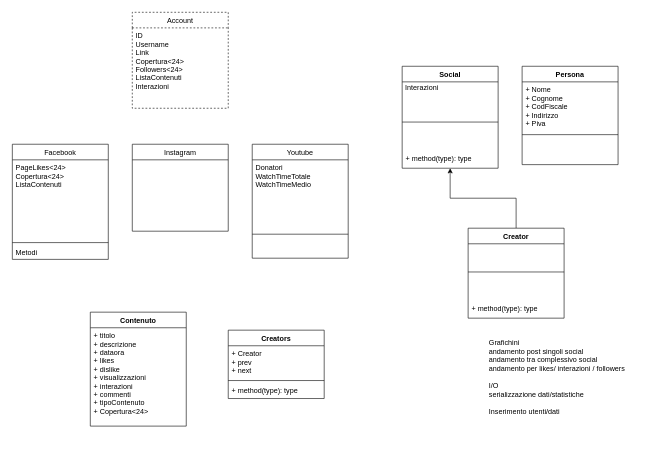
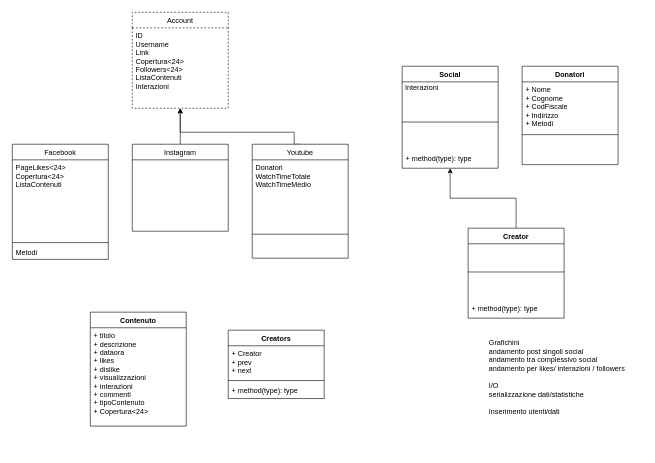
  <mxCell id="0" />
  <mxCell id="1" parent="0" />
+ <mxCell id="2" style="edgeStyle=orthogonalEdgeStyle;rounded=0;orthogonalLoop=1;jettySize=auto;html=1;exitX=0.5;exitY=0;exitDx=0;exitDy=0;entryX=0.5;entryY=1;entryDx=0;entryDy=0;" parent="1" source="14" target="12" edge="1"><mxGeometry relative="1" as="geometry"><Array as="points"><mxPoint x="300" y="230" /><mxPoint x="300" y="230" /></Array></mxGeometry></mxCell>
+ <mxCell id="3" style="edgeStyle=orthogonalEdgeStyle;rounded=0;orthogonalLoop=1;jettySize=auto;html=1;exitX=0.5;exitY=0;exitDx=0;exitDy=0;entryX=0.5;entryY=1;entryDx=0;entryDy=0;" parent="1" source="15" target="12" edge="1"><mxGeometry relative="1" as="geometry"><Array as="points"><mxPoint x="490" y="220" /><mxPoint x="300" y="220" /></Array></mxGeometry></mxCell>
  <mxCell id="4" style="edgeStyle=orthogonalEdgeStyle;rounded=0;orthogonalLoop=1;jettySize=auto;html=1;exitX=0.5;exitY=0;exitDx=0;exitDy=0;entryX=0.5;entryY=1;entryDx=0;entryDy=0;entryPerimeter=0;" parent="1" source="29" target="11" edge="1"><mxGeometry relative="1" as="geometry"><Array as="points"><mxPoint x="860" y="380" /><mxPoint x="860" y="330" /><mxPoint x="750" y="330" /></Array></mxGeometry></mxCell>
- <mxCell id="5" value="Persona" style="swimlane;fontStyle=1;align=center;verticalAlign=top;childLayout=stackLayout;horizontal=1;startSize=26;horizontalStack=0;resizeParent=1;resizeLast=0;collapsible=1;marginBottom=0;rounded=0;shadow=0;strokeWidth=1;" parent="1" vertex="1"><mxGeometry x="870" y="110" width="160" height="164" as="geometry"><mxRectangle x="230" y="140" width="160" height="26" as="alternateBounds" /></mxGeometry></mxCell>
- <mxCell id="6" value="+ Nome&#10;+ Cognome&#10;+ CodFiscale&#10;+ Indirizzo&#10;+ Piva&#10;&#10;&#10;" style="text;align=left;verticalAlign=top;spacingLeft=4;spacingRight=4;overflow=hidden;rotatable=0;points=[[0,0.5],[1,0.5]];portConstraint=eastwest;" parent="5" vertex="1"><mxGeometry y="26" width="160" height="84" as="geometry" /></mxCell>
+ <mxCell id="5" value="Donatori" style="swimlane;fontStyle=1;align=center;verticalAlign=top;childLayout=stackLayout;horizontal=1;startSize=26;horizontalStack=0;resizeParent=1;resizeLast=0;collapsible=1;marginBottom=0;rounded=0;shadow=0;strokeWidth=1;" parent="1" vertex="1"><mxGeometry x="870" y="110" width="160" height="164" as="geometry"><mxRectangle x="230" y="140" width="160" height="26" as="alternateBounds" /></mxGeometry></mxCell>
+ <mxCell id="6" value="+ Nome&#10;+ Cognome&#10;+ CodFiscale&#10;+ Indirizzo&#10;+ Metodi&#10;&#10;&#10;" style="text;align=left;verticalAlign=top;spacingLeft=4;spacingRight=4;overflow=hidden;rotatable=0;points=[[0,0.5],[1,0.5]];portConstraint=eastwest;" parent="5" vertex="1"><mxGeometry y="26" width="160" height="84" as="geometry" /></mxCell>
  <mxCell id="7" value="" style="line;html=1;strokeWidth=1;align=left;verticalAlign=middle;spacingTop=-1;spacingLeft=3;spacingRight=3;rotatable=0;labelPosition=right;points=[];portConstraint=eastwest;" parent="5" vertex="1"><mxGeometry y="110" width="160" height="8" as="geometry" /></mxCell>
  <mxCell id="8" value="Social&#10;" style="swimlane;fontStyle=1;align=center;verticalAlign=top;childLayout=stackLayout;horizontal=1;startSize=26;horizontalStack=0;resizeParent=1;resizeParentMax=0;resizeLast=0;collapsible=1;marginBottom=0;" parent="1" vertex="1"><mxGeometry x="670" y="110" width="160" height="170" as="geometry" /></mxCell>
  <mxCell id="9" value="&amp;nbsp;Interazioni" style="text;html=1;align=left;verticalAlign=middle;resizable=0;points=[];autosize=1;" parent="8" vertex="1"><mxGeometry y="26" width="160" height="20" as="geometry" /></mxCell>
  <mxCell id="10" value="" style="line;strokeWidth=1;fillColor=none;align=left;verticalAlign=middle;spacingTop=-1;spacingLeft=3;spacingRight=3;rotatable=0;labelPosition=right;points=[];portConstraint=eastwest;" parent="8" vertex="1"><mxGeometry y="46" width="160" height="94" as="geometry" /></mxCell>
  <mxCell id="11" value="+ method(type): type" style="text;strokeColor=none;fillColor=none;align=left;verticalAlign=top;spacingLeft=4;spacingRight=4;overflow=hidden;rotatable=0;points=[[0,0.5],[1,0.5]];portConstraint=eastwest;" parent="8" vertex="1"><mxGeometry y="140" width="160" height="30" as="geometry" /></mxCell>
  <mxCell id="12" value="Account" style="swimlane;fontStyle=0;align=center;verticalAlign=top;childLayout=stackLayout;horizontal=1;startSize=26;horizontalStack=0;resizeParent=1;resizeLast=0;collapsible=1;marginBottom=0;rounded=0;shadow=0;strokeWidth=1;dashed=1;" parent="1" vertex="1"><mxGeometry x="220" y="20" width="160" height="160" as="geometry"><mxRectangle x="230" y="140" width="160" height="26" as="alternateBounds" /></mxGeometry></mxCell>
  <mxCell id="13" value="ID&#10;Username&#10;Link&#10;Copertura&lt;24&gt;&#10;Followers&lt;24&gt;&#10;ListaContenuti&#10;Interazioni&#10;&#10;" style="text;align=left;verticalAlign=top;spacingLeft=4;spacingRight=4;overflow=hidden;rotatable=0;points=[[0,0.5],[1,0.5]];portConstraint=eastwest;" parent="12" vertex="1"><mxGeometry y="26" width="160" height="114" as="geometry" /></mxCell>
  <mxCell id="14" value="Instagram" style="swimlane;fontStyle=0;align=center;verticalAlign=top;childLayout=stackLayout;horizontal=1;startSize=26;horizontalStack=0;resizeParent=1;resizeLast=0;collapsible=1;marginBottom=0;rounded=0;shadow=0;strokeWidth=1;" parent="1" vertex="1"><mxGeometry x="220" y="240" width="160" height="145" as="geometry"><mxRectangle x="130" y="380" width="160" height="26" as="alternateBounds" /></mxGeometry></mxCell>
  <mxCell id="15" value="Youtube" style="swimlane;fontStyle=0;align=center;verticalAlign=top;childLayout=stackLayout;horizontal=1;startSize=26;horizontalStack=0;resizeParent=1;resizeLast=0;collapsible=1;marginBottom=0;rounded=0;shadow=0;strokeWidth=1;" parent="1" vertex="1"><mxGeometry x="420" y="240" width="160" height="190" as="geometry"><mxRectangle x="130" y="380" width="160" height="26" as="alternateBounds" /></mxGeometry></mxCell>
  <mxCell id="16" value="Donatori&#10;WatchTimeTotale&#10;WatchTimeMedio&#10;" style="text;align=left;verticalAlign=top;spacingLeft=4;spacingRight=4;overflow=hidden;rotatable=0;points=[[0,0.5],[1,0.5]];portConstraint=eastwest;" parent="15" vertex="1"><mxGeometry y="26" width="160" height="104" as="geometry" /></mxCell>
  <mxCell id="17" value="" style="line;html=1;strokeWidth=1;align=left;verticalAlign=middle;spacingTop=-1;spacingLeft=3;spacingRight=3;rotatable=0;labelPosition=right;points=[];portConstraint=eastwest;" parent="15" vertex="1"><mxGeometry y="130" width="160" height="40" as="geometry" /></mxCell>
  <mxCell id="18" value="Facebook&#10;" style="swimlane;fontStyle=0;align=center;verticalAlign=top;childLayout=stackLayout;horizontal=1;startSize=26;horizontalStack=0;resizeParent=1;resizeLast=0;collapsible=1;marginBottom=0;rounded=0;shadow=0;strokeWidth=1;" parent="1" vertex="1"><mxGeometry x="20" y="240" width="160" height="192" as="geometry"><mxRectangle x="130" y="380" width="160" height="26" as="alternateBounds" /></mxGeometry></mxCell>
  <mxCell id="19" value="PageLikes&lt;24&gt;&#10;Copertura&lt;24&gt;&#10;ListaContenuti&#10;" style="text;align=left;verticalAlign=top;spacingLeft=4;spacingRight=4;overflow=hidden;rotatable=0;points=[[0,0.5],[1,0.5]];portConstraint=eastwest;" parent="18" vertex="1"><mxGeometry y="26" width="160" height="134" as="geometry" /></mxCell>
  <mxCell id="20" value="" style="line;html=1;strokeWidth=1;align=left;verticalAlign=middle;spacingTop=-1;spacingLeft=3;spacingRight=3;rotatable=0;labelPosition=right;points=[];portConstraint=eastwest;" parent="18" vertex="1"><mxGeometry y="160" width="160" height="8" as="geometry" /></mxCell>
  <mxCell id="21" value="Metodi&#10;" style="text;align=left;verticalAlign=top;spacingLeft=4;spacingRight=4;overflow=hidden;rotatable=0;points=[[0,0.5],[1,0.5]];portConstraint=eastwest;" parent="18" vertex="1"><mxGeometry y="168" width="160" height="4" as="geometry" /></mxCell>
  <mxCell id="22" value="&lt;div&gt;&lt;br&gt;&lt;/div&gt;&lt;div&gt;Grafichini &lt;br&gt;&lt;/div&gt;&lt;div&gt;andamento post singoli social&lt;/div&gt;&lt;div&gt;andamento tra complessivo social&lt;/div&gt;&lt;div&gt;andamento per likes/ interazioni / followers&lt;br&gt;&lt;/div&gt;&lt;div&gt;&lt;br&gt;&lt;/div&gt;&lt;div&gt;I/O&lt;/div&gt;&lt;div&gt;serializzazione dati/statistiche&lt;/div&gt;&lt;div&gt;&lt;br&gt;&lt;/div&gt;&lt;div&gt;Inserimento utenti/dati&lt;br&gt;&lt;/div&gt;" style="text;html=1;strokeColor=none;fillColor=none;spacing=5;spacingTop=-20;whiteSpace=wrap;overflow=hidden;rounded=0;" parent="1" vertex="1"><mxGeometry x="810" y="560" width="260" height="190" as="geometry" /></mxCell>
  <mxCell id="23" value="Contenuto" style="swimlane;fontStyle=1;align=center;verticalAlign=top;childLayout=stackLayout;horizontal=1;startSize=26;horizontalStack=0;resizeParent=1;resizeParentMax=0;resizeLast=0;collapsible=1;marginBottom=0;" parent="1" vertex="1"><mxGeometry x="150" y="520" width="160" height="190" as="geometry"><mxRectangle x="-280" y="40" width="90" height="26" as="alternateBounds" /></mxGeometry></mxCell>
  <mxCell id="24" value="+ titolo&#10;+ descrizione&#10;+ dataora&#10;+ likes&#10;+ dislike&#10;+ visualizzazioni&#10;+ interazioni&#10;+ commenti&#10;+ tipoContenuto&#10;+ Copertura&lt;24&gt;&#10;&#10;" style="text;strokeColor=none;fillColor=none;align=left;verticalAlign=top;spacingLeft=4;spacingRight=4;overflow=hidden;rotatable=0;points=[[0,0.5],[1,0.5]];portConstraint=eastwest;" parent="23" vertex="1"><mxGeometry y="26" width="160" height="164" as="geometry" /></mxCell>
  <mxCell id="25" value="Creators" style="swimlane;fontStyle=1;align=center;verticalAlign=top;childLayout=stackLayout;horizontal=1;startSize=26;horizontalStack=0;resizeParent=1;resizeParentMax=0;resizeLast=0;collapsible=1;marginBottom=0;" parent="1" vertex="1"><mxGeometry x="380" y="550" width="160" height="114" as="geometry" /></mxCell>
  <mxCell id="26" value="+ Creator&#10;+ prev&#10;+ next&#10;" style="text;strokeColor=none;fillColor=none;align=left;verticalAlign=top;spacingLeft=4;spacingRight=4;overflow=hidden;rotatable=0;points=[[0,0.5],[1,0.5]];portConstraint=eastwest;" parent="25" vertex="1"><mxGeometry y="26" width="160" height="54" as="geometry" /></mxCell>
  <mxCell id="27" value="" style="line;strokeWidth=1;fillColor=none;align=left;verticalAlign=middle;spacingTop=-1;spacingLeft=3;spacingRight=3;rotatable=0;labelPosition=right;points=[];portConstraint=eastwest;" parent="25" vertex="1"><mxGeometry y="80" width="160" height="8" as="geometry" /></mxCell>
  <mxCell id="28" value="+ method(type): type" style="text;strokeColor=none;fillColor=none;align=left;verticalAlign=top;spacingLeft=4;spacingRight=4;overflow=hidden;rotatable=0;points=[[0,0.5],[1,0.5]];portConstraint=eastwest;" parent="25" vertex="1"><mxGeometry y="88" width="160" height="26" as="geometry" /></mxCell>
  <mxCell id="29" value="Creator&#10;" style="swimlane;fontStyle=1;align=center;verticalAlign=top;childLayout=stackLayout;horizontal=1;startSize=26;horizontalStack=0;resizeParent=1;resizeParentMax=0;resizeLast=0;collapsible=1;marginBottom=0;" parent="1" vertex="1"><mxGeometry x="780" y="380" width="160" height="150" as="geometry" /></mxCell>
  <mxCell id="30" value="" style="line;strokeWidth=1;fillColor=none;align=left;verticalAlign=middle;spacingTop=-1;spacingLeft=3;spacingRight=3;rotatable=0;labelPosition=right;points=[];portConstraint=eastwest;" parent="29" vertex="1"><mxGeometry y="26" width="160" height="94" as="geometry" /></mxCell>
  <mxCell id="31" value="+ method(type): type" style="text;strokeColor=none;fillColor=none;align=left;verticalAlign=top;spacingLeft=4;spacingRight=4;overflow=hidden;rotatable=0;points=[[0,0.5],[1,0.5]];portConstraint=eastwest;" parent="29" vertex="1"><mxGeometry y="120" width="160" height="30" as="geometry" /></mxCell>
